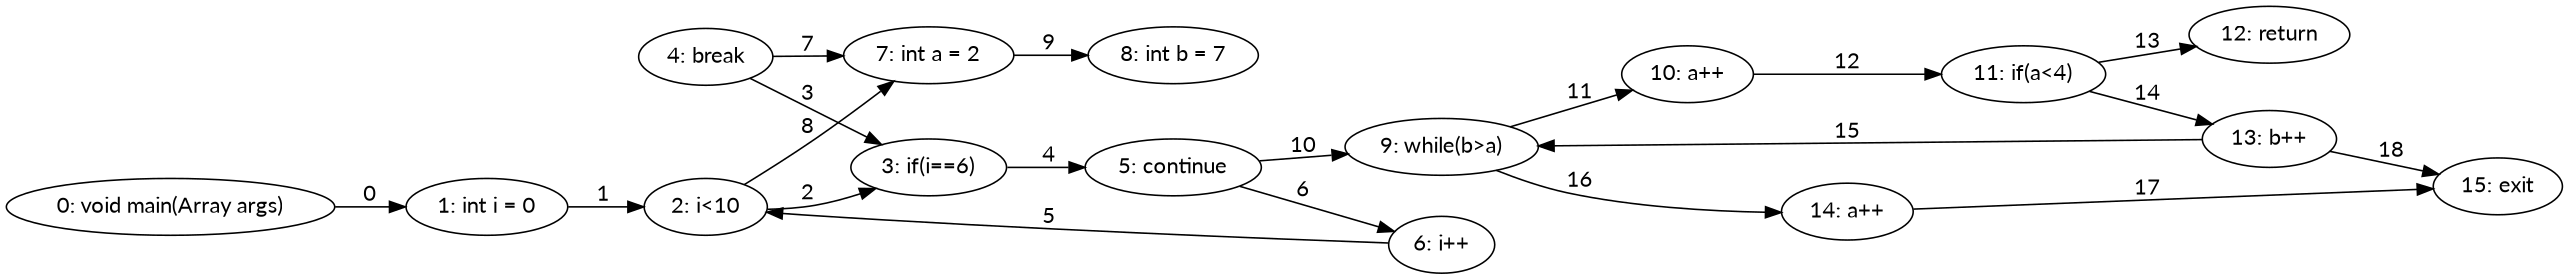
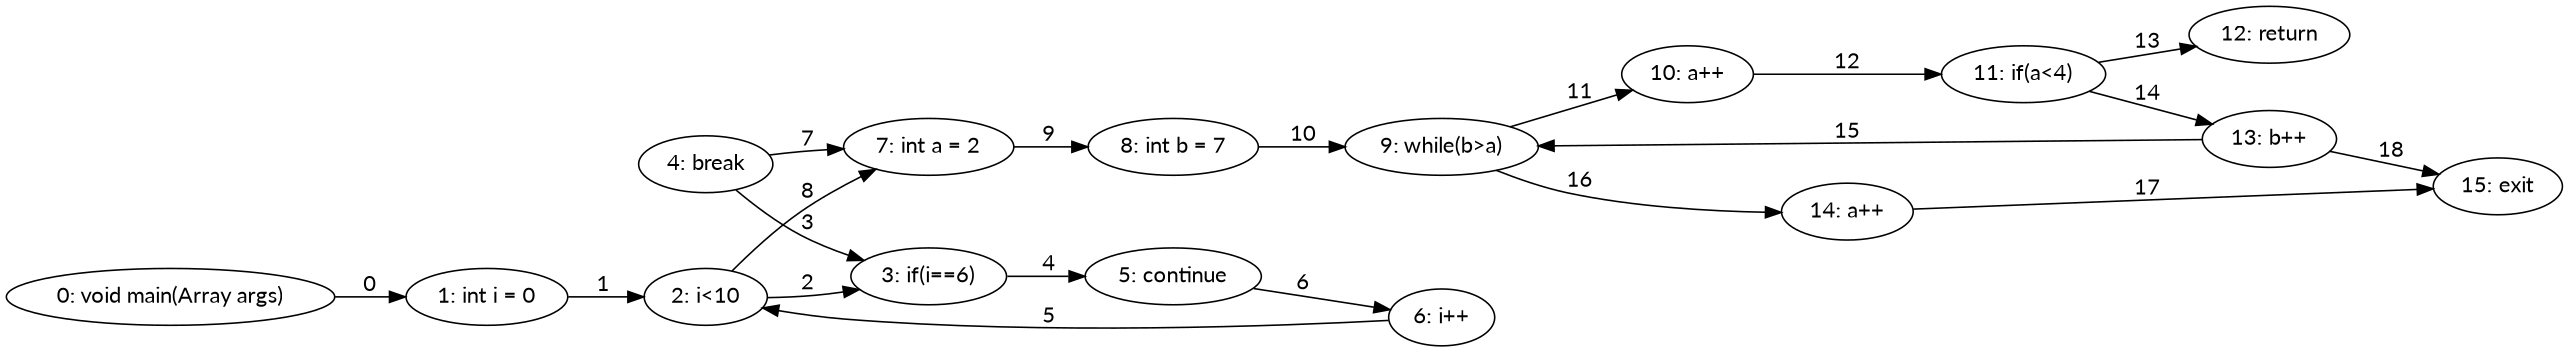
  digraph {
    fontname=Lato
    rankdir=LR
    node [fontname=Lato]
    edge [fontname=Lato]
    n1 [label="0: void main(Array args)"]
    n2 [label="1: int i = 0"]
    n3 [label="2: i<10"]
    n4 [label="3: if(i==6)"]
    n5 [label="7: int a = 2"]
    n6 [label="5: continue"]
    n7 [label="8: int b = 7"]
    n8 [label="4: break"]
    n9 [label="6: i++"]
    n10 [label="9: while(b>a)"]
    n11 [label="10: a++"]
    n12 [label="14: a++"]
    n13 [label="11: if(a<4)"]
    n14 [label="15: exit"]
    n15 [label="12: return"]
    n16 [label="13: b++"]
    n1 -> n2 [label=0]
    n2 -> n3 [label=1]
    n3 -> n4 [label=2]
    n3 -> n5 [label=8]
    n4 -> n6 [label=4]
    n5 -> n7 [label=9]
    n6 -> n9 [label=6]
-   n6 -> n10 [label=10]
+   n7 -> n10 [label=10]
    n8 -> n4 [label=3]
    n8 -> n5 [label=7]
    n9 -> n3 [label=5]
    n10 -> n11 [label=11]
    n10 -> n12 [label=16]
    n11 -> n13 [label=12]
    n12 -> n14 [label=17]
    n13 -> n15 [label=13]
    n13 -> n16 [label=14]
    n16 -> n10 [label=15]
    n16 -> n14 [label=18]
  }
